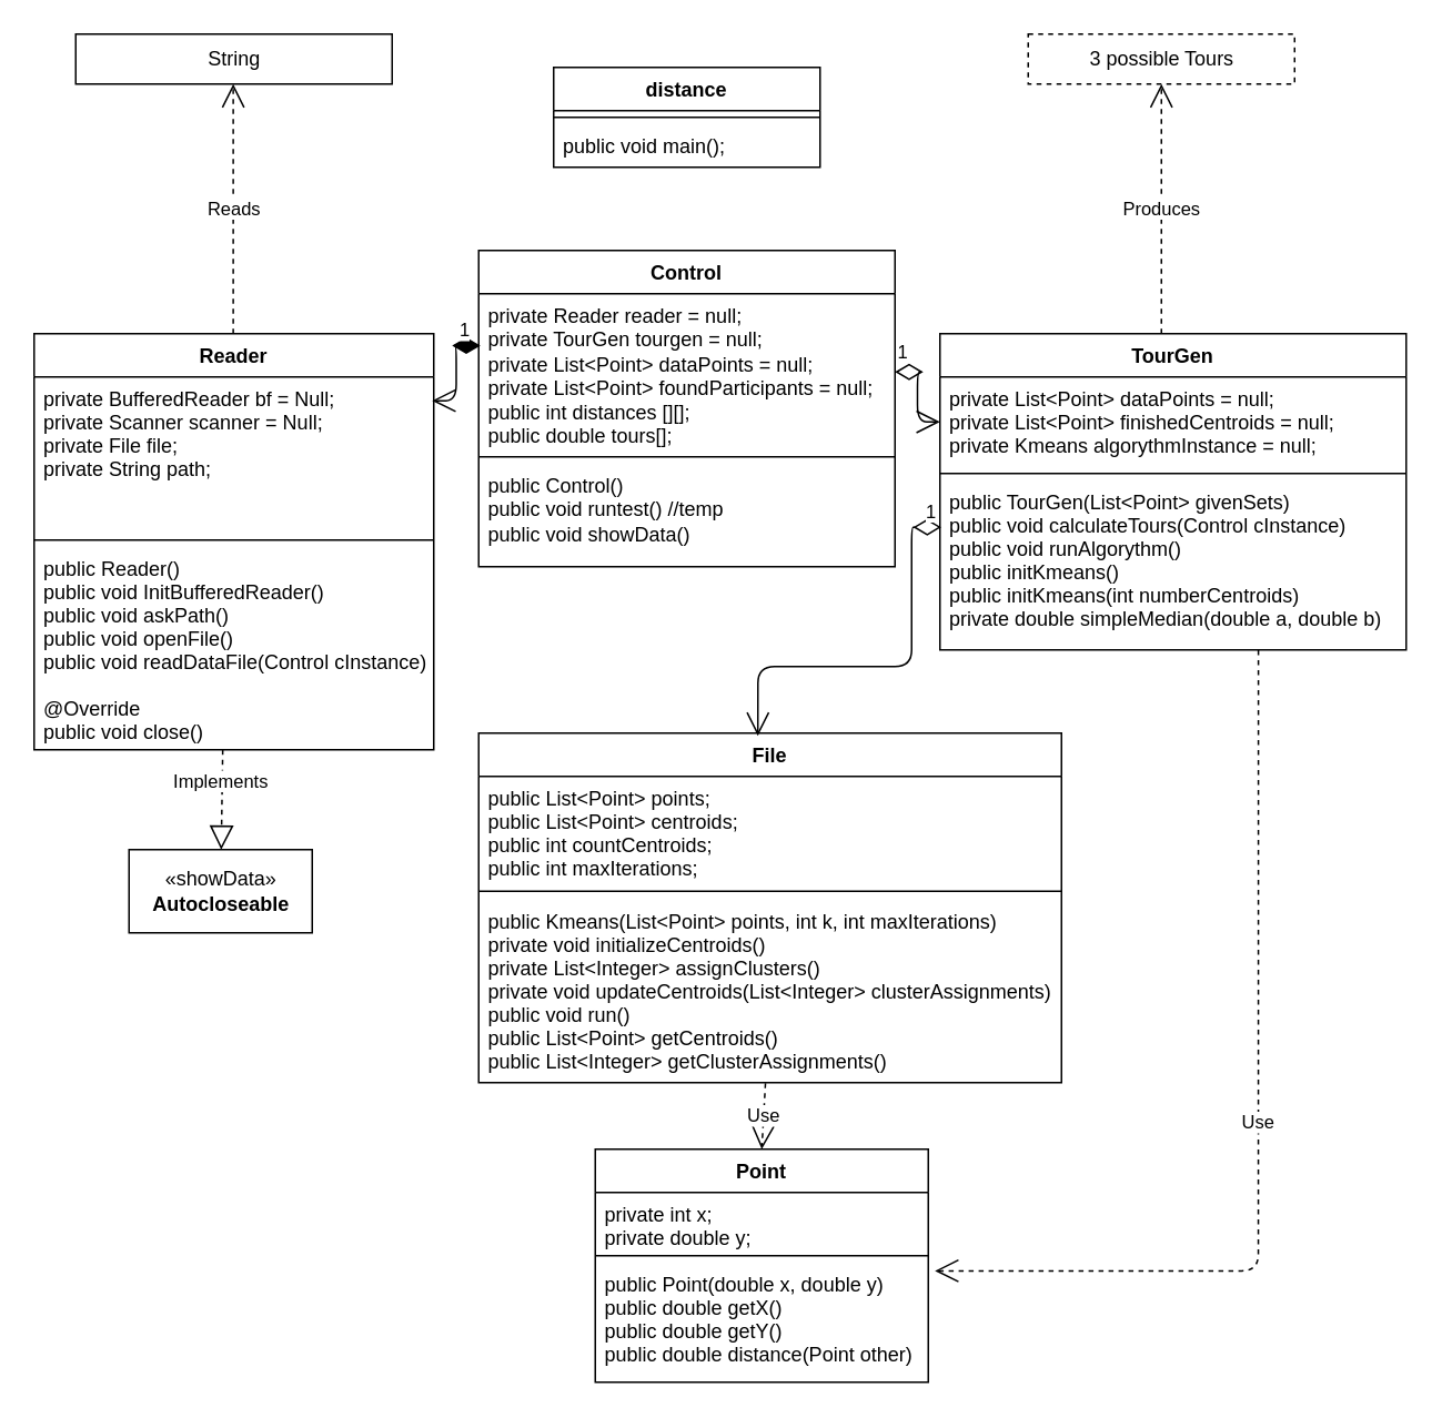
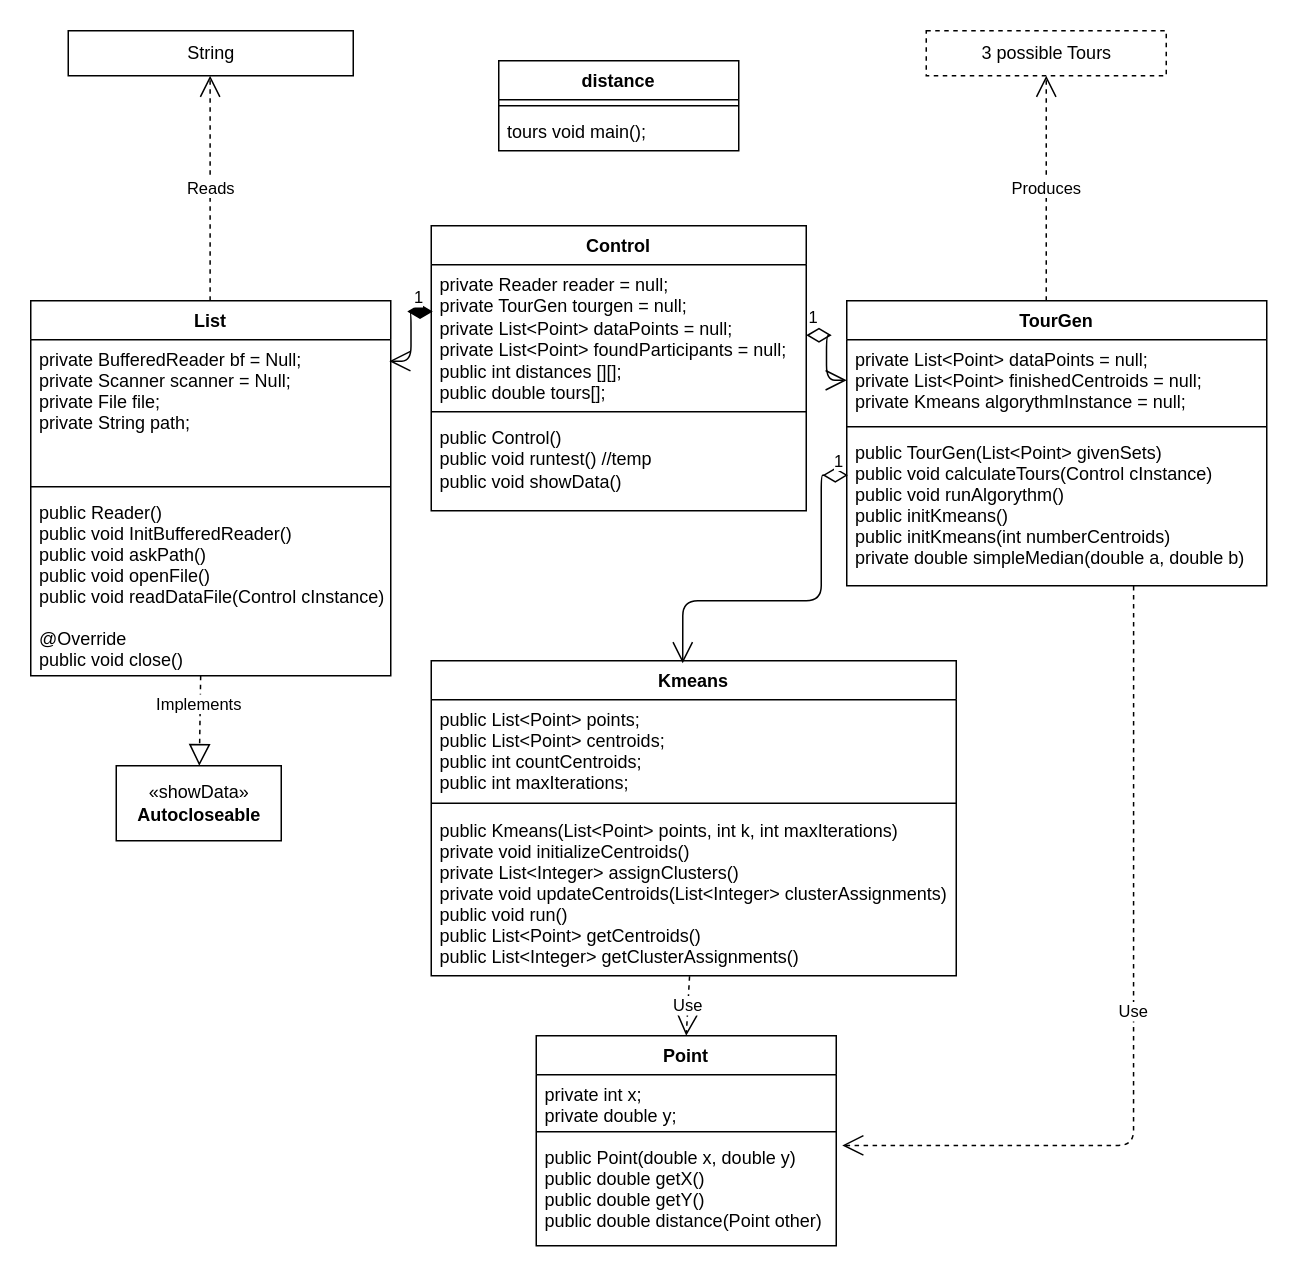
  <mxCell id="0" />
  <mxCell id="1" parent="0" />
  <mxCell id="2" value="distance" style="swimlane;fontStyle=1;align=center;verticalAlign=top;childLayout=stackLayout;horizontal=1;startSize=26;horizontalStack=0;resizeParent=1;resizeParentMax=0;resizeLast=0;collapsible=1;marginBottom=0;whiteSpace=wrap;html=1;" parent="1" vertex="1"><mxGeometry x="332" y="40" width="160" height="60" as="geometry" /></mxCell>
  <mxCell id="3" value="" style="line;strokeWidth=1;fillColor=none;align=left;verticalAlign=middle;spacingTop=-1;spacingLeft=3;spacingRight=3;rotatable=0;labelPosition=right;points=[];portConstraint=eastwest;strokeColor=inherit;" parent="2" vertex="1"><mxGeometry y="26" width="160" height="8" as="geometry" /></mxCell>
- <mxCell id="4" value="public voi&lt;span style=&quot;background-color: initial;&quot;&gt;d main();&lt;/span&gt;" style="text;strokeColor=none;fillColor=none;align=left;verticalAlign=top;spacingLeft=4;spacingRight=4;overflow=hidden;rotatable=0;points=[[0,0.5],[1,0.5]];portConstraint=eastwest;whiteSpace=wrap;html=1;" parent="2" vertex="1"><mxGeometry y="34" width="160" height="26" as="geometry" /></mxCell>
+ <mxCell id="4" value="tours voi&lt;span style=&quot;background-color: initial;&quot;&gt;d main();&lt;/span&gt;" style="text;strokeColor=none;fillColor=none;align=left;verticalAlign=top;spacingLeft=4;spacingRight=4;overflow=hidden;rotatable=0;points=[[0,0.5],[1,0.5]];portConstraint=eastwest;whiteSpace=wrap;html=1;" parent="2" vertex="1"><mxGeometry y="34" width="160" height="26" as="geometry" /></mxCell>
  <mxCell id="5" value="Control" style="swimlane;fontStyle=1;align=center;verticalAlign=top;childLayout=stackLayout;horizontal=1;startSize=26;horizontalStack=0;resizeParent=1;resizeParentMax=0;resizeLast=0;collapsible=1;marginBottom=0;whiteSpace=wrap;html=1;" parent="1" vertex="1"><mxGeometry x="287" y="150" width="250" height="190" as="geometry" /></mxCell>
  <mxCell id="6" value="&lt;span style=&quot;background-color: initial;&quot;&gt;private Reader reader = null;&lt;br&gt;&lt;/span&gt;private TourGen tourgen = null;&lt;br&gt;private List&amp;lt;Point&amp;gt; dataPoints = null;&lt;br&gt;private List&amp;lt;Point&amp;gt; foundParticipants = null;&lt;br&gt;public int distances [][];&lt;br&gt;public double tours[];&lt;br&gt;&lt;span style=&quot;background-color: initial;&quot;&gt;&lt;br&gt;&lt;/span&gt;" style="text;strokeColor=none;fillColor=none;align=left;verticalAlign=top;spacingLeft=4;spacingRight=4;overflow=hidden;rotatable=0;points=[[0,0.5],[1,0.5]];portConstraint=eastwest;whiteSpace=wrap;html=1;rounded=0;glass=0;" parent="5" vertex="1"><mxGeometry y="26" width="250" height="94" as="geometry" /></mxCell>
  <mxCell id="7" value="" style="line;strokeWidth=1;fillColor=none;align=left;verticalAlign=middle;spacingTop=-1;spacingLeft=3;spacingRight=3;rotatable=0;labelPosition=right;points=[];portConstraint=eastwest;strokeColor=inherit;" parent="5" vertex="1"><mxGeometry y="120" width="250" height="8" as="geometry" /></mxCell>
  <mxCell id="8" value="public Control()&lt;br&gt;public void runtest() //temp&lt;br&gt;public void showData()" style="text;strokeColor=none;fillColor=none;align=left;verticalAlign=top;spacingLeft=4;spacingRight=4;overflow=hidden;rotatable=0;points=[[0,0.5],[1,0.5]];portConstraint=eastwest;whiteSpace=wrap;html=1;" parent="5" vertex="1"><mxGeometry y="128" width="250" height="62" as="geometry" /></mxCell>
- <mxCell id="9" value="Reader" style="swimlane;fontStyle=1;align=center;verticalAlign=top;childLayout=stackLayout;horizontal=1;startSize=26;horizontalStack=0;resizeParent=1;resizeParentMax=0;resizeLast=0;collapsible=1;marginBottom=0;" parent="1" vertex="1"><mxGeometry x="20" y="200" width="240" height="250" as="geometry" /></mxCell>
+ <mxCell id="9" value="List" style="swimlane;fontStyle=1;align=center;verticalAlign=top;childLayout=stackLayout;horizontal=1;startSize=26;horizontalStack=0;resizeParent=1;resizeParentMax=0;resizeLast=0;collapsible=1;marginBottom=0;" parent="1" vertex="1"><mxGeometry x="20" y="200" width="240" height="250" as="geometry" /></mxCell>
  <mxCell id="10" value="private BufferedReader bf = Null;&#10;private Scanner scanner = Null;&#10;private File file;&#10;private String path;" style="text;strokeColor=none;fillColor=none;align=left;verticalAlign=top;spacingLeft=4;spacingRight=4;overflow=hidden;rotatable=0;points=[[0,0.5],[1,0.5]];portConstraint=eastwest;" parent="9" vertex="1"><mxGeometry y="26" width="240" height="94" as="geometry" /></mxCell>
  <mxCell id="11" value="" style="line;strokeWidth=1;fillColor=none;align=left;verticalAlign=middle;spacingTop=-1;spacingLeft=3;spacingRight=3;rotatable=0;labelPosition=right;points=[];portConstraint=eastwest;strokeColor=inherit;" parent="9" vertex="1"><mxGeometry y="120" width="240" height="8" as="geometry" /></mxCell>
  <mxCell id="12" value="public Reader()&#10;public void InitBufferedReader()&#10;public void askPath()&#10;public void openFile()&#10;public void readDataFile(Control cInstance)&#10;&#10;@Override&#10;public void close()" style="text;strokeColor=none;fillColor=none;align=left;verticalAlign=top;spacingLeft=4;spacingRight=4;overflow=hidden;rotatable=0;points=[[0,0.5],[1,0.5]];portConstraint=eastwest;" parent="9" vertex="1"><mxGeometry y="128" width="240" height="122" as="geometry" /></mxCell>
  <mxCell id="13" value="TourGen" style="swimlane;fontStyle=1;align=center;verticalAlign=top;childLayout=stackLayout;horizontal=1;startSize=26;horizontalStack=0;resizeParent=1;resizeParentMax=0;resizeLast=0;collapsible=1;marginBottom=0;" parent="1" vertex="1"><mxGeometry x="564" y="200" width="280" height="190" as="geometry" /></mxCell>
  <mxCell id="14" value="private List&lt;Point&gt; dataPoints = null;&#10;private List&lt;Point&gt; finishedCentroids = null;&#10;private Kmeans algorythmInstance = null;" style="text;strokeColor=none;fillColor=none;align=left;verticalAlign=top;spacingLeft=4;spacingRight=4;overflow=hidden;rotatable=0;points=[[0,0.5],[1,0.5]];portConstraint=eastwest;" parent="13" vertex="1"><mxGeometry y="26" width="280" height="54" as="geometry" /></mxCell>
  <mxCell id="15" value="" style="line;strokeWidth=1;fillColor=none;align=left;verticalAlign=middle;spacingTop=-1;spacingLeft=3;spacingRight=3;rotatable=0;labelPosition=right;points=[];portConstraint=eastwest;strokeColor=inherit;" parent="13" vertex="1"><mxGeometry y="80" width="280" height="8" as="geometry" /></mxCell>
  <mxCell id="16" value="public TourGen(List&lt;Point&gt; givenSets)&#10;public void calculateTours(Control cInstance)&#10;public void runAlgorythm()&#10;public initKmeans()&#10;public initKmeans(int numberCentroids)&#10;private double simpleMedian(double a, double b)" style="text;strokeColor=none;fillColor=none;align=left;verticalAlign=top;spacingLeft=4;spacingRight=4;overflow=hidden;rotatable=0;points=[[0,0.5],[1,0.5]];portConstraint=eastwest;" parent="13" vertex="1"><mxGeometry y="88" width="280" height="102" as="geometry" /></mxCell>
  <mxCell id="17" value="String" style="html=1;" parent="1" vertex="1"><mxGeometry x="45" y="20" width="190" height="30" as="geometry" /></mxCell>
  <mxCell id="18" value="Reads" style="endArrow=open;endSize=12;dashed=1;html=1;" parent="1" edge="1"><mxGeometry width="160" relative="1" as="geometry"><mxPoint x="139.58" y="200" as="sourcePoint" /><mxPoint x="139.58" y="50" as="targetPoint" /></mxGeometry></mxCell>
  <mxCell id="19" value="3 possible Tours" style="html=1;dashed=1;" parent="1" vertex="1"><mxGeometry x="617" y="20" width="160" height="30" as="geometry" /></mxCell>
  <mxCell id="20" value="Produces" style="endArrow=open;endSize=12;dashed=1;html=1;entryX=0.5;entryY=1;entryDx=0;entryDy=0;" parent="1" target="19" edge="1"><mxGeometry width="160" relative="1" as="geometry"><mxPoint x="697" y="200" as="sourcePoint" /><mxPoint x="697" y="130" as="targetPoint" /></mxGeometry></mxCell>
  <mxCell id="21" value="1&lt;br&gt;" style="endArrow=open;html=1;endSize=12;startArrow=diamondThin;startSize=14;startFill=1;edgeStyle=orthogonalEdgeStyle;align=left;verticalAlign=bottom;exitX=0.004;exitY=0.332;exitDx=0;exitDy=0;exitPerimeter=0;entryX=0.996;entryY=0.152;entryDx=0;entryDy=0;entryPerimeter=0;" parent="1" source="6" target="10" edge="1"><mxGeometry x="-0.538" relative="1" as="geometry"><mxPoint x="307" y="260" as="sourcePoint" /><mxPoint x="467" y="260" as="targetPoint" /><mxPoint as="offset" /></mxGeometry></mxCell>
  <mxCell id="22" value="1" style="endArrow=open;html=1;endSize=12;startArrow=diamondThin;startSize=14;startFill=0;edgeStyle=orthogonalEdgeStyle;align=left;verticalAlign=bottom;" parent="1" source="6" target="14" edge="1"><mxGeometry x="-1" y="3" relative="1" as="geometry"><mxPoint x="417" y="270" as="sourcePoint" /><mxPoint x="577" y="270" as="targetPoint" /></mxGeometry></mxCell>
- <mxCell id="23" value="File&#10;" style="swimlane;fontStyle=1;align=center;verticalAlign=top;childLayout=stackLayout;horizontal=1;startSize=26;horizontalStack=0;resizeParent=1;resizeParentMax=0;resizeLast=0;collapsible=1;marginBottom=0;" parent="1" vertex="1"><mxGeometry x="287" y="440" width="350" height="210" as="geometry" /></mxCell>
+ <mxCell id="23" value="Kmeans&#10;" style="swimlane;fontStyle=1;align=center;verticalAlign=top;childLayout=stackLayout;horizontal=1;startSize=26;horizontalStack=0;resizeParent=1;resizeParentMax=0;resizeLast=0;collapsible=1;marginBottom=0;" parent="1" vertex="1"><mxGeometry x="287" y="440" width="350" height="210" as="geometry" /></mxCell>
  <mxCell id="24" value="public List&lt;Point&gt; points;&#10;public List&lt;Point&gt; centroids;&#10;public int countCentroids;&#10;public int maxIterations;" style="text;strokeColor=none;fillColor=none;align=left;verticalAlign=top;spacingLeft=4;spacingRight=4;overflow=hidden;rotatable=0;points=[[0,0.5],[1,0.5]];portConstraint=eastwest;" parent="23" vertex="1"><mxGeometry y="26" width="350" height="64" as="geometry" /></mxCell>
  <mxCell id="25" value="" style="line;strokeWidth=1;fillColor=none;align=left;verticalAlign=middle;spacingTop=-1;spacingLeft=3;spacingRight=3;rotatable=0;labelPosition=right;points=[];portConstraint=eastwest;strokeColor=inherit;" parent="23" vertex="1"><mxGeometry y="90" width="350" height="10" as="geometry" /></mxCell>
  <mxCell id="26" value="public Kmeans(List&lt;Point&gt; points, int k, int maxIterations)&#10;private void initializeCentroids()&#10;private List&lt;Integer&gt; assignClusters()&#10;private void updateCentroids(List&lt;Integer&gt; clusterAssignments)&#10;public void run()&#10;public List&lt;Point&gt; getCentroids()&#10;public List&lt;Integer&gt; getClusterAssignments()" style="text;strokeColor=none;fillColor=none;align=left;verticalAlign=top;spacingLeft=4;spacingRight=4;overflow=hidden;rotatable=0;points=[[0,0.5],[1,0.5]];portConstraint=eastwest;" parent="23" vertex="1"><mxGeometry y="100" width="350" height="110" as="geometry" /></mxCell>
  <mxCell id="27" value="1" style="endArrow=open;html=1;endSize=12;startArrow=diamondThin;startSize=14;startFill=0;edgeStyle=orthogonalEdgeStyle;align=left;verticalAlign=bottom;exitX=0.003;exitY=0.277;exitDx=0;exitDy=0;exitPerimeter=0;entryX=0.479;entryY=0.008;entryDx=0;entryDy=0;entryPerimeter=0;" parent="1" source="16" target="23" edge="1"><mxGeometry x="-0.906" relative="1" as="geometry"><mxPoint x="407" y="340" as="sourcePoint" /><mxPoint x="567" y="340" as="targetPoint" /><mxPoint as="offset" /><Array as="points"><mxPoint x="547" y="316" /><mxPoint x="547" y="400" /><mxPoint x="455" y="400" /></Array></mxGeometry></mxCell>
  <mxCell id="28" value="Point" style="swimlane;fontStyle=1;align=center;verticalAlign=top;childLayout=stackLayout;horizontal=1;startSize=26;horizontalStack=0;resizeParent=1;resizeParentMax=0;resizeLast=0;collapsible=1;marginBottom=0;" parent="1" vertex="1"><mxGeometry x="357" y="690" width="200" height="140" as="geometry" /></mxCell>
  <mxCell id="29" value="private int x;&#10;private double y;" style="text;strokeColor=none;fillColor=none;align=left;verticalAlign=top;spacingLeft=4;spacingRight=4;overflow=hidden;rotatable=0;points=[[0,0.5],[1,0.5]];portConstraint=eastwest;" parent="28" vertex="1"><mxGeometry y="26" width="200" height="34" as="geometry" /></mxCell>
  <mxCell id="30" value="" style="line;strokeWidth=1;fillColor=none;align=left;verticalAlign=middle;spacingTop=-1;spacingLeft=3;spacingRight=3;rotatable=0;labelPosition=right;points=[];portConstraint=eastwest;strokeColor=inherit;" parent="28" vertex="1"><mxGeometry y="60" width="200" height="8" as="geometry" /></mxCell>
  <mxCell id="31" value="public Point(double x, double y)&#10;public double getX()&#10;public double getY()&#10;public double distance(Point other)&#10;" style="text;strokeColor=none;fillColor=none;align=left;verticalAlign=top;spacingLeft=4;spacingRight=4;overflow=hidden;rotatable=0;points=[[0,0.5],[1,0.5]];portConstraint=eastwest;" parent="28" vertex="1"><mxGeometry y="68" width="200" height="72" as="geometry" /></mxCell>
  <mxCell id="32" value="Use" style="endArrow=open;endSize=12;dashed=1;html=1;exitX=0.492;exitY=1.003;exitDx=0;exitDy=0;exitPerimeter=0;entryX=0.5;entryY=0;entryDx=0;entryDy=0;" parent="1" source="26" target="28" edge="1"><mxGeometry width="160" relative="1" as="geometry"><mxPoint x="467" y="600" as="sourcePoint" /><mxPoint x="627" y="600" as="targetPoint" /></mxGeometry></mxCell>
  <mxCell id="33" value="Use" style="endArrow=open;endSize=12;dashed=1;html=1;exitX=0.683;exitY=1.002;exitDx=0;exitDy=0;exitPerimeter=0;entryX=1.02;entryY=0.071;entryDx=0;entryDy=0;entryPerimeter=0;edgeStyle=orthogonalEdgeStyle;" parent="1" source="16" target="31" edge="1"><mxGeometry width="160" relative="1" as="geometry"><mxPoint x="467" y="580" as="sourcePoint" /><mxPoint x="737" y="730" as="targetPoint" /></mxGeometry></mxCell>
  <mxCell id="34" value="" style="endArrow=block;dashed=1;endFill=0;endSize=12;html=1;exitX=0.472;exitY=1;exitDx=0;exitDy=0;exitPerimeter=0;" parent="1" source="12" target="36" edge="1"><mxGeometry width="160" relative="1" as="geometry"><mxPoint x="197" y="660" as="sourcePoint" /><mxPoint x="140" y="600" as="targetPoint" /></mxGeometry></mxCell>
  <mxCell id="35" value="Implements" style="edgeLabel;html=1;align=center;verticalAlign=middle;resizable=0;points=[];" parent="34" vertex="1" connectable="0"><mxGeometry x="-0.38" y="-1" relative="1" as="geometry"><mxPoint as="offset" /></mxGeometry></mxCell>
  <mxCell id="36" value="«showData»&lt;br&gt;&lt;b&gt;Autocloseable&lt;/b&gt;" style="html=1;" parent="1" vertex="1"><mxGeometry x="77" y="510" width="110" height="50" as="geometry" /></mxCell>
